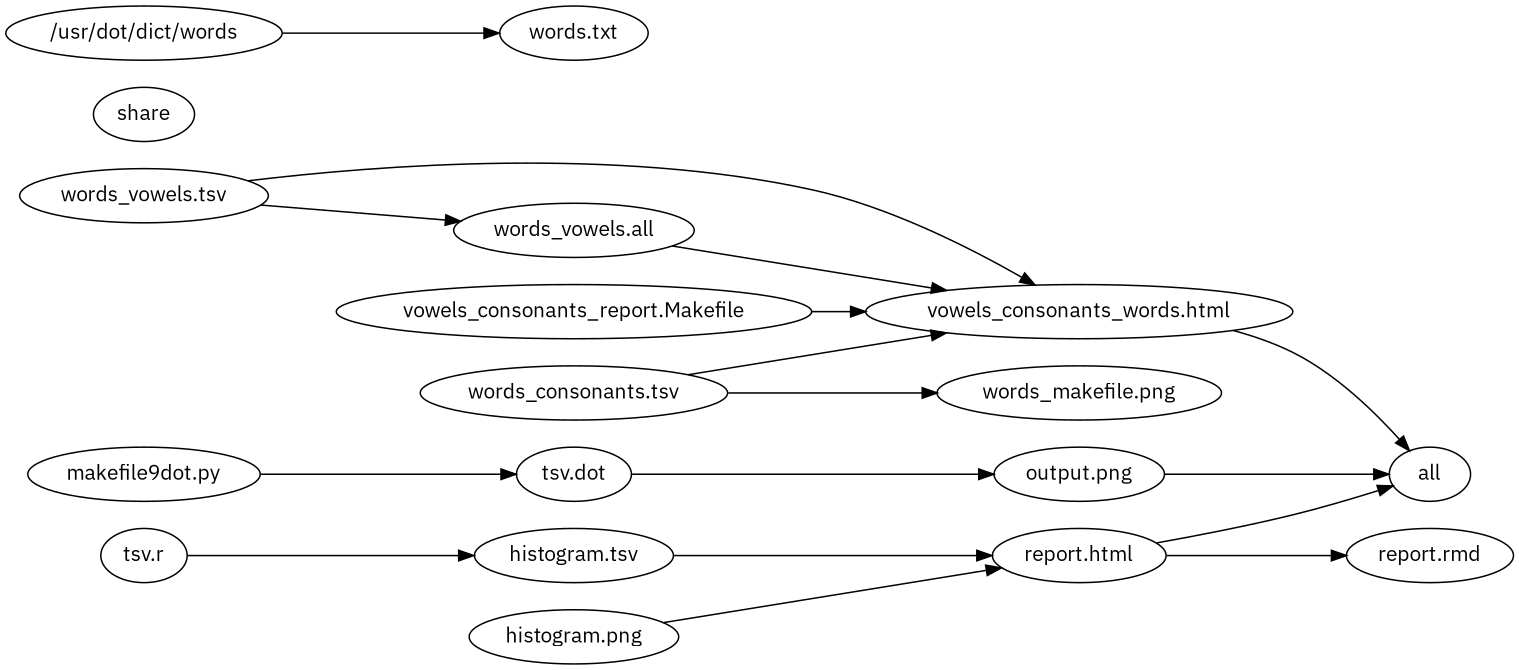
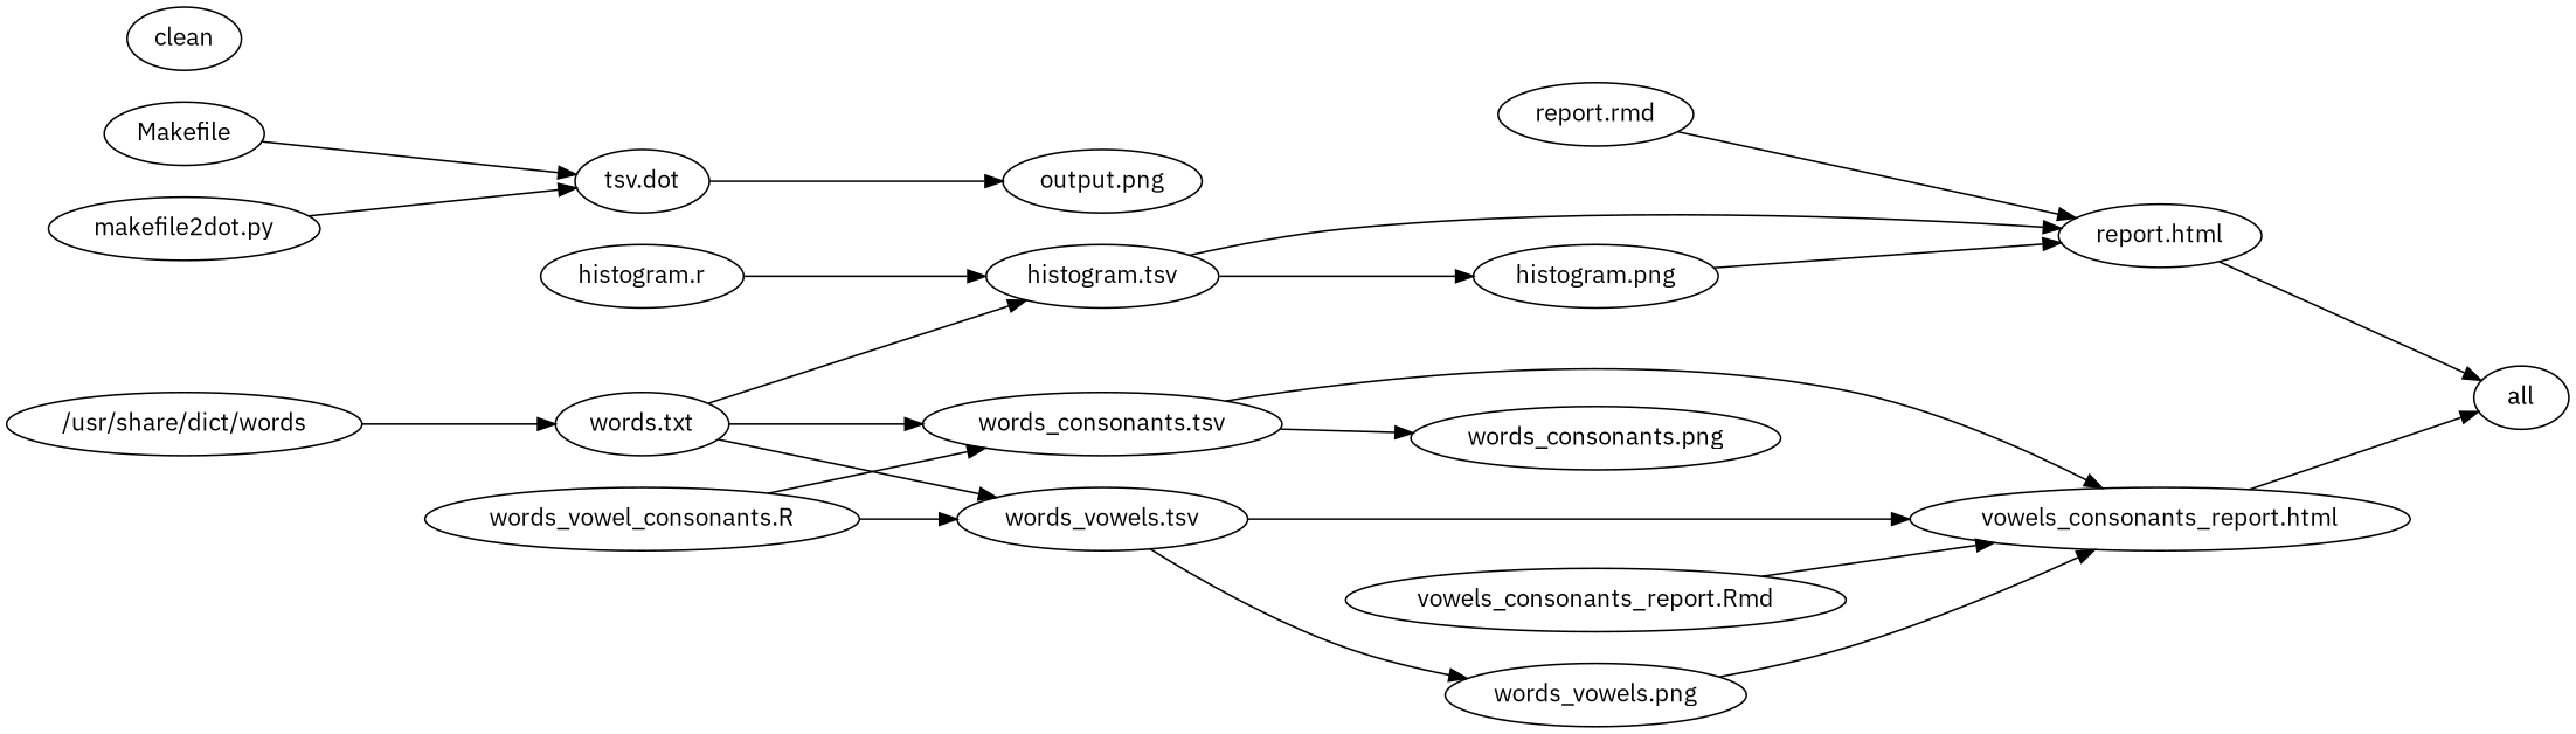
  digraph {
    fontname="IBM Plex Sans"
    rankdir=LR
    node [fontname="IBM Plex Sans"]
    edge [fontname="IBM Plex Sans"]
    "report.html"
    all
-   "vowels_consonants_report.html" [label="vowels_consonants_words.html"]
+   "vowels_consonants_report.html"
    "output.png"
    n5 [label="tsv.dot"]
-   "makefile2dot.py" [label="makefile9dot.py"]
-   clean [label=share]
+   Makefile
+   "makefile2dot.py"
+   clean
    "report.rmd"
    "histogram.tsv"
    "histogram.png"
-   "histogram.r" [label="tsv.r"]
+   "histogram.r"
    "words.txt"
    "words_vowels.tsv"
    "words_consonants.tsv"
-   "words_vowels.png" [label="words_vowels.all"]
-   "words_consonants.png" [label="words_makefile.png"]
-   "/usr/share/dict/words" [label="/usr/dot/dict/words"]
-   "vowels_consonants_report.Rmd" [label="vowels_consonants_report.Makefile"]
+   "words_vowels.png"
+   "words_consonants.png"
+   "/usr/share/dict/words"
+   "vowels_consonants_report.Rmd"
+   "words_vowel_consonants.R"
    "report.html" -> all
    "vowels_consonants_report.html" -> all
-   "output.png" -> all
    n5 -> "output.png"
+   Makefile -> n5
    "makefile2dot.py" -> n5
-   "report.html" -> "report.rmd"
+   "report.rmd" -> "report.html"
    "histogram.tsv" -> "report.html"
+   "histogram.tsv" -> "histogram.png"
    "histogram.png" -> "report.html"
    "histogram.r" -> "histogram.tsv"
+   "words.txt" -> "histogram.tsv"
+   "words.txt" -> "words_vowels.tsv"
+   "words.txt" -> "words_consonants.tsv"
    "words_vowels.tsv" -> "vowels_consonants_report.html"
    "words_vowels.tsv" -> "words_vowels.png"
    "words_consonants.tsv" -> "vowels_consonants_report.html"
    "words_consonants.tsv" -> "words_consonants.png"
    "words_vowels.png" -> "vowels_consonants_report.html"
    "/usr/share/dict/words" -> "words.txt"
    "vowels_consonants_report.Rmd" -> "vowels_consonants_report.html"
+   "words_vowel_consonants.R" -> "words_vowels.tsv"
+   "words_vowel_consonants.R" -> "words_consonants.tsv"
  }
